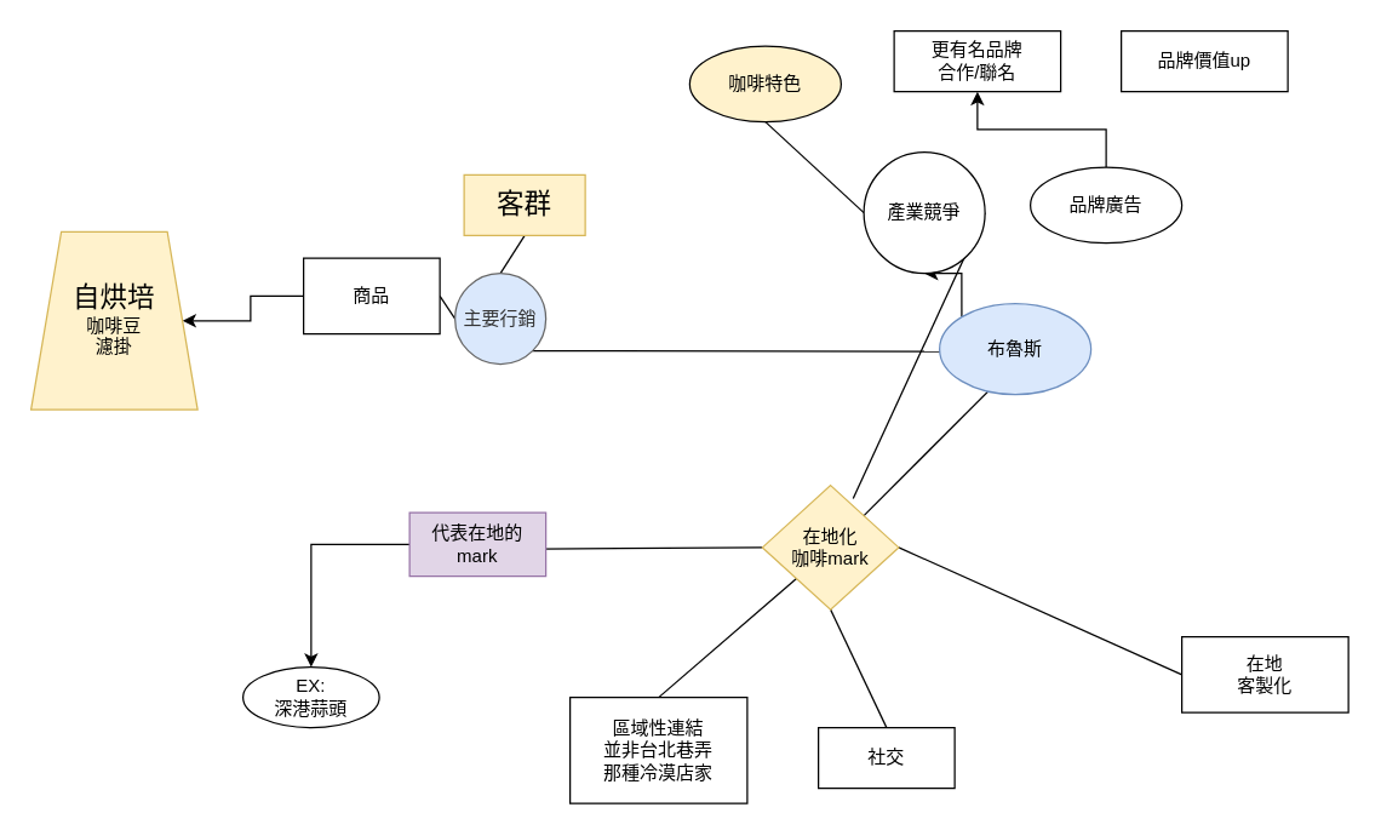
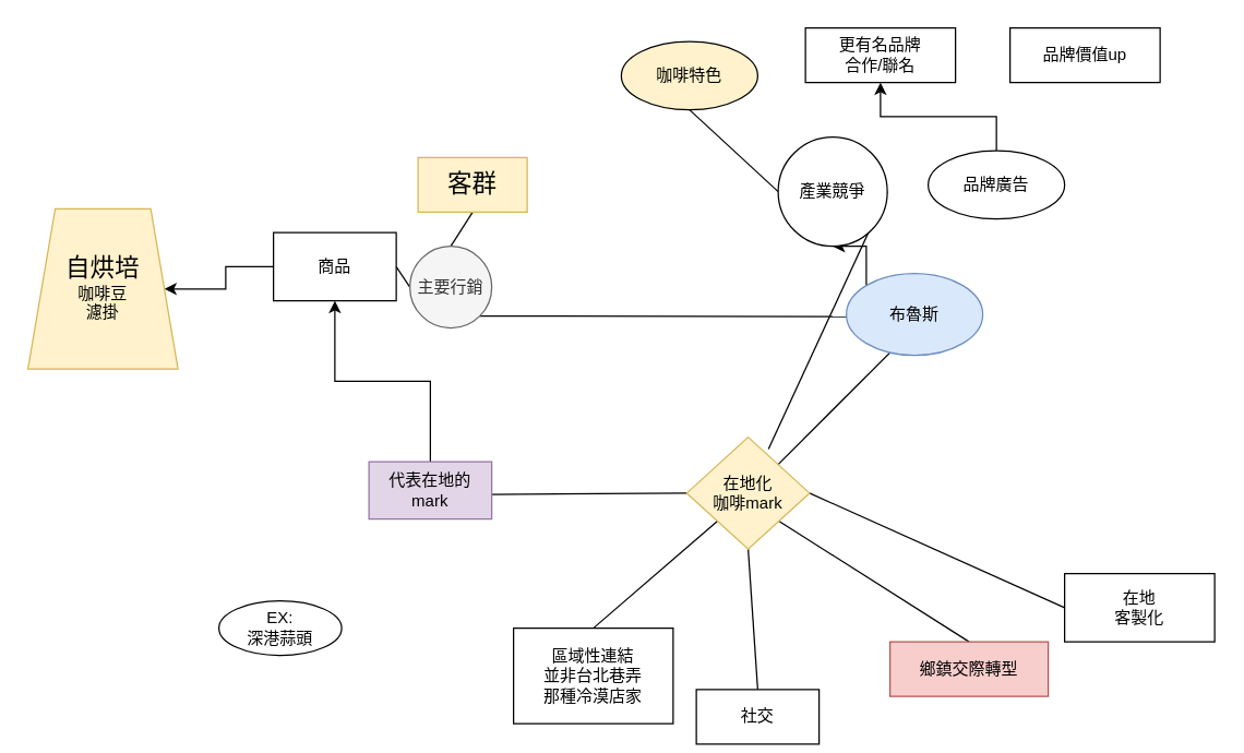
  <mxCell id="0" />
  <mxCell id="1" parent="0" />
  <mxCell id="2" style="edgeStyle=none;rounded=0;orthogonalLoop=1;jettySize=auto;html=1;sourcePerimeterSpacing=5;endArrow=none;endFill=0;targetPerimeterSpacing=5;entryX=0;entryY=0.5;entryDx=0;entryDy=0;exitX=1;exitY=0.5;exitDx=0;exitDy=0;" parent="1" source="32" target="23" edge="1"><mxGeometry relative="1" as="geometry"><mxPoint x="240" y="220" as="sourcePoint" /><mxPoint x="288" y="197.556" as="targetPoint" /></mxGeometry></mxCell>
  <mxCell id="3" style="edgeStyle=none;rounded=0;orthogonalLoop=1;jettySize=auto;html=1;sourcePerimeterSpacing=5;endArrow=none;endFill=0;targetPerimeterSpacing=5;entryX=0.5;entryY=1;entryDx=0;entryDy=0;exitX=0;exitY=0.5;exitDx=0;exitDy=0;" parent="1" source="29" target="24" edge="1"><mxGeometry relative="1" as="geometry"><mxPoint x="580" y="130" as="sourcePoint" /><mxPoint x="620" y="120" as="targetPoint" /></mxGeometry></mxCell>
  <mxCell id="4" style="edgeStyle=none;rounded=0;orthogonalLoop=1;jettySize=auto;html=1;sourcePerimeterSpacing=5;endArrow=none;endFill=0;targetPerimeterSpacing=5;exitX=1;exitY=0.5;exitDx=0;exitDy=0;" parent="1" source="29" target="15" edge="1"><mxGeometry relative="1" as="geometry"><mxPoint x="660" y="140" as="sourcePoint" /><mxPoint x="775" y="141.619" as="targetPoint" /></mxGeometry></mxCell>
  <mxCell id="5" style="edgeStyle=none;rounded=0;orthogonalLoop=1;jettySize=auto;html=1;sourcePerimeterSpacing=5;endArrow=none;endFill=0;targetPerimeterSpacing=5;" parent="1" edge="1"><mxGeometry relative="1" as="geometry"><mxPoint x="660" y="250" as="sourcePoint" /><mxPoint x="570" y="340" as="targetPoint" /></mxGeometry></mxCell>
  <mxCell id="6" style="edgeStyle=none;rounded=0;orthogonalLoop=1;jettySize=auto;html=1;sourcePerimeterSpacing=5;endArrow=none;endFill=0;targetPerimeterSpacing=5;exitX=1;exitY=1;exitDx=0;exitDy=0;" parent="1" source="23" edge="1"><mxGeometry relative="1" as="geometry"><mxPoint x="346" y="206.41" as="sourcePoint" /><mxPoint x="649" y="231.59" as="targetPoint" /></mxGeometry></mxCell>
  <mxCell id="7" style="edgeStyle=none;rounded=0;orthogonalLoop=1;jettySize=auto;html=1;sourcePerimeterSpacing=5;endArrow=none;endFill=0;targetPerimeterSpacing=5;entryX=0.5;entryY=0;entryDx=0;entryDy=0;exitX=0.5;exitY=1;exitDx=0;exitDy=0;" parent="1" source="30" target="23" edge="1"><mxGeometry relative="1" as="geometry"><mxPoint x="297.64" y="83" as="sourcePoint" /><mxPoint x="312.36" y="175" as="targetPoint" /></mxGeometry></mxCell>
  <mxCell id="8" style="edgeStyle=none;rounded=0;orthogonalLoop=1;jettySize=auto;html=1;sourcePerimeterSpacing=5;endArrow=none;endFill=0;targetPerimeterSpacing=5;exitX=0;exitY=0.5;exitDx=0;exitDy=0;" parent="1" source="15" edge="1"><mxGeometry relative="1" as="geometry"><mxPoint x="515" y="362" as="sourcePoint" /><mxPoint x="357" y="362" as="targetPoint" /></mxGeometry></mxCell>
  <mxCell id="9" style="edgeStyle=none;rounded=0;orthogonalLoop=1;jettySize=auto;html=1;sourcePerimeterSpacing=5;endArrow=none;endFill=0;targetPerimeterSpacing=5;exitX=0;exitY=1;exitDx=0;exitDy=0;entryX=0.5;entryY=0;entryDx=0;entryDy=0;" parent="1" source="15" target="21" edge="1"><mxGeometry relative="1" as="geometry"><mxPoint x="523.477" y="391" as="sourcePoint" /><mxPoint x="472.523" y="463" as="targetPoint" /><Array as="points" /></mxGeometry></mxCell>
  <mxCell id="10" style="edgeStyle=none;rounded=0;orthogonalLoop=1;jettySize=auto;html=1;sourcePerimeterSpacing=5;endArrow=none;endFill=0;targetPerimeterSpacing=5;entryX=0.5;entryY=0;entryDx=0;entryDy=0;exitX=0.5;exitY=1;exitDx=0;exitDy=0;" parent="1" source="15" target="18" edge="1"><mxGeometry relative="1" as="geometry"><mxPoint x="549.544" y="391" as="sourcePoint" /><mxPoint x="564.456" y="469" as="targetPoint" /></mxGeometry></mxCell>
+ <mxCell id="11" style="edgeStyle=none;rounded=0;orthogonalLoop=1;jettySize=auto;html=1;sourcePerimeterSpacing=5;endArrow=none;endFill=0;targetPerimeterSpacing=5;entryX=0.5;entryY=0;entryDx=0;entryDy=0;exitX=1;exitY=1;exitDx=0;exitDy=0;" parent="1" source="15" target="17" edge="1"><mxGeometry relative="1" as="geometry"><mxPoint x="570" y="386" as="sourcePoint" /><mxPoint x="675" y="468.438" as="targetPoint" /></mxGeometry></mxCell>
  <mxCell id="12" style="edgeStyle=none;rounded=0;orthogonalLoop=1;jettySize=auto;html=1;sourcePerimeterSpacing=5;endArrow=none;endFill=0;targetPerimeterSpacing=5;exitX=1;exitY=0.5;exitDx=0;exitDy=0;entryX=0;entryY=0.5;entryDx=0;entryDy=0;" parent="1" source="15" target="16" edge="1"><mxGeometry relative="1" as="geometry"><mxPoint x="573" y="370.679" as="sourcePoint" /><mxPoint x="789" y="435.321" as="targetPoint" /></mxGeometry></mxCell>
  <mxCell id="13" style="edgeStyle=orthogonalEdgeStyle;rounded=0;orthogonalLoop=1;jettySize=auto;html=1;exitX=0;exitY=0;exitDx=0;exitDy=0;" edge="1" parent="1" source="14" target="29"><mxGeometry relative="1" as="geometry"><mxPoint x="580" y="170" as="targetPoint" /></mxGeometry></mxCell>
  <mxCell id="14" value="布魯斯" style="ellipse;whiteSpace=wrap;html=1;fillColor=#dae8fc;strokeColor=#6c8ebf;" vertex="1" parent="1"><mxGeometry x="620" y="200" width="100" height="60" as="geometry" /></mxCell>
  <mxCell id="15" value="在地化&lt;br&gt;咖啡mark" style="rhombus;whiteSpace=wrap;html=1;fillColor=#fff2cc;strokeColor=#d6b656;" vertex="1" parent="1"><mxGeometry x="503" y="320" width="90" height="82" as="geometry" /></mxCell>
  <mxCell id="16" value="在地&lt;br&gt;客製化&lt;br&gt;" style="rounded=0;whiteSpace=wrap;html=1;" vertex="1" parent="1"><mxGeometry x="780" y="420" width="110" height="50" as="geometry" /></mxCell>
- <mxCell id="18" value="社交" style="rounded=0;whiteSpace=wrap;html=1;" vertex="1" parent="1"><mxGeometry x="540" y="480" width="90" height="40" as="geometry" /></mxCell>
- <mxCell id="19" value="" style="edgeStyle=orthogonalEdgeStyle;rounded=0;orthogonalLoop=1;jettySize=auto;html=1;" edge="1" parent="1" source="20" target="22"><mxGeometry relative="1" as="geometry" /></mxCell>
+ <mxCell id="17" value="鄉鎮交際轉型" style="rounded=0;whiteSpace=wrap;html=1;fillColor=#f8cecc;strokeColor=#b85450;" vertex="1" parent="1"><mxGeometry x="652" y="470" width="116" height="40" as="geometry" /></mxCell>
+ <mxCell id="18" value="社交" style="rounded=0;whiteSpace=wrap;html=1;" vertex="1" parent="1"><mxGeometry x="510" y="505" width="90" height="40" as="geometry" /></mxCell>
+ <mxCell id="19" value="" style="edgeStyle=orthogonalEdgeStyle;rounded=0;orthogonalLoop=1;jettySize=auto;html=1;" edge="1" parent="1" source="20" target="32"><mxGeometry relative="1" as="geometry" /></mxCell>
  <mxCell id="20" value="代表在地的&lt;br&gt;mark" style="rounded=0;whiteSpace=wrap;html=1;fillColor=#e1d5e7;strokeColor=#9673a6;" vertex="1" parent="1"><mxGeometry x="270" y="338" width="90" height="42" as="geometry" /></mxCell>
  <mxCell id="21" value="區域性連結&lt;br&gt;並非台北巷弄&lt;br&gt;那種冷漠店家&lt;br&gt;" style="rounded=0;whiteSpace=wrap;html=1;" vertex="1" parent="1"><mxGeometry x="376" y="460" width="117" height="70" as="geometry" /></mxCell>
  <mxCell id="22" value="EX:&lt;br&gt;深港蒜頭" style="ellipse;whiteSpace=wrap;html=1;rounded=0;" vertex="1" parent="1"><mxGeometry x="160" y="440" width="90" height="40" as="geometry" /></mxCell>
- <mxCell id="23" value="&lt;span&gt;主要行銷&lt;/span&gt;" style="ellipse;whiteSpace=wrap;html=1;aspect=fixed;fillColor=#dae8fc;strokeColor=#666666;fontColor=#333333;" vertex="1" parent="1"><mxGeometry x="300" y="180" width="60" height="60" as="geometry" /></mxCell>
+ <mxCell id="23" value="&lt;span&gt;主要行銷&lt;/span&gt;" style="ellipse;whiteSpace=wrap;html=1;aspect=fixed;fillColor=#f5f5f5;strokeColor=#666666;fontColor=#333333;" vertex="1" parent="1"><mxGeometry x="300" y="180" width="60" height="60" as="geometry" /></mxCell>
  <mxCell id="24" value="咖啡特色" style="ellipse;whiteSpace=wrap;html=1;fillColor=#fff2cc;" vertex="1" parent="1"><mxGeometry x="455" y="30" width="100" height="50" as="geometry" /></mxCell>
  <mxCell id="25" value="" style="edgeStyle=orthogonalEdgeStyle;rounded=0;orthogonalLoop=1;jettySize=auto;html=1;" edge="1" parent="1" source="26" target="27"><mxGeometry relative="1" as="geometry" /></mxCell>
  <mxCell id="26" value="品牌廣告" style="ellipse;whiteSpace=wrap;html=1;" vertex="1" parent="1"><mxGeometry x="680" y="110" width="100" height="50" as="geometry" /></mxCell>
  <mxCell id="27" value="更有名品牌&lt;br&gt;合作/聯名&lt;br&gt;" style="whiteSpace=wrap;html=1;" vertex="1" parent="1"><mxGeometry x="590" y="20" width="110" height="40" as="geometry" /></mxCell>
  <mxCell id="28" value="品牌價值up" style="whiteSpace=wrap;html=1;" vertex="1" parent="1"><mxGeometry x="740" y="20" width="110" height="40" as="geometry" /></mxCell>
  <mxCell id="29" value="產業競爭" style="ellipse;whiteSpace=wrap;html=1;aspect=fixed;" vertex="1" parent="1"><mxGeometry x="570" y="100" width="80" height="80" as="geometry" /></mxCell>
  <mxCell id="30" value="&lt;font style=&quot;font-size: 18px&quot;&gt;客群&lt;/font&gt;" style="rounded=0;whiteSpace=wrap;html=1;fillColor=#fff2cc;strokeColor=#d6b656;" vertex="1" parent="1"><mxGeometry x="306" y="115" width="80" height="40" as="geometry" /></mxCell>
  <mxCell id="31" value="" style="edgeStyle=orthogonalEdgeStyle;rounded=0;orthogonalLoop=1;jettySize=auto;html=1;" edge="1" parent="1" source="32" target="33"><mxGeometry relative="1" as="geometry" /></mxCell>
  <mxCell id="32" value="商品" style="rounded=0;whiteSpace=wrap;html=1;" vertex="1" parent="1"><mxGeometry x="200" y="170" width="90" height="50" as="geometry" /></mxCell>
  <mxCell id="33" value="&lt;font style=&quot;font-size: 18px&quot;&gt;自烘培&lt;/font&gt;&lt;br&gt;咖啡豆&lt;br&gt;濾掛" style="shape=trapezoid;perimeter=trapezoidPerimeter;whiteSpace=wrap;html=1;fixedSize=1;rounded=0;fillColor=#fff2cc;strokeColor=#d6b656;" vertex="1" parent="1"><mxGeometry x="20" y="152.5" width="110" height="117.5" as="geometry" /></mxCell>
